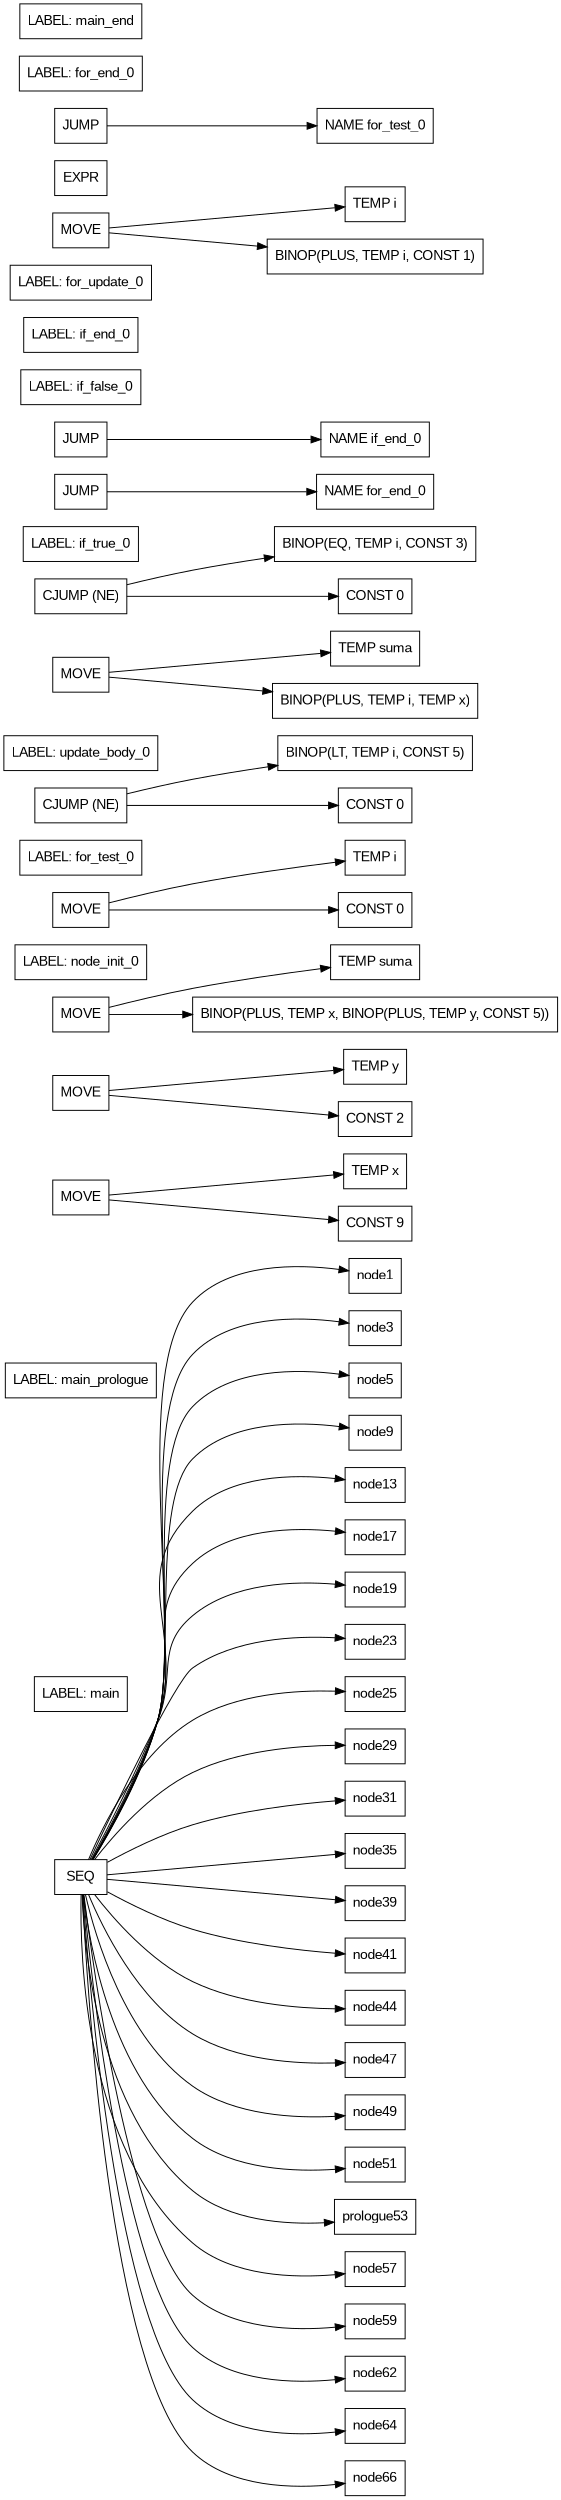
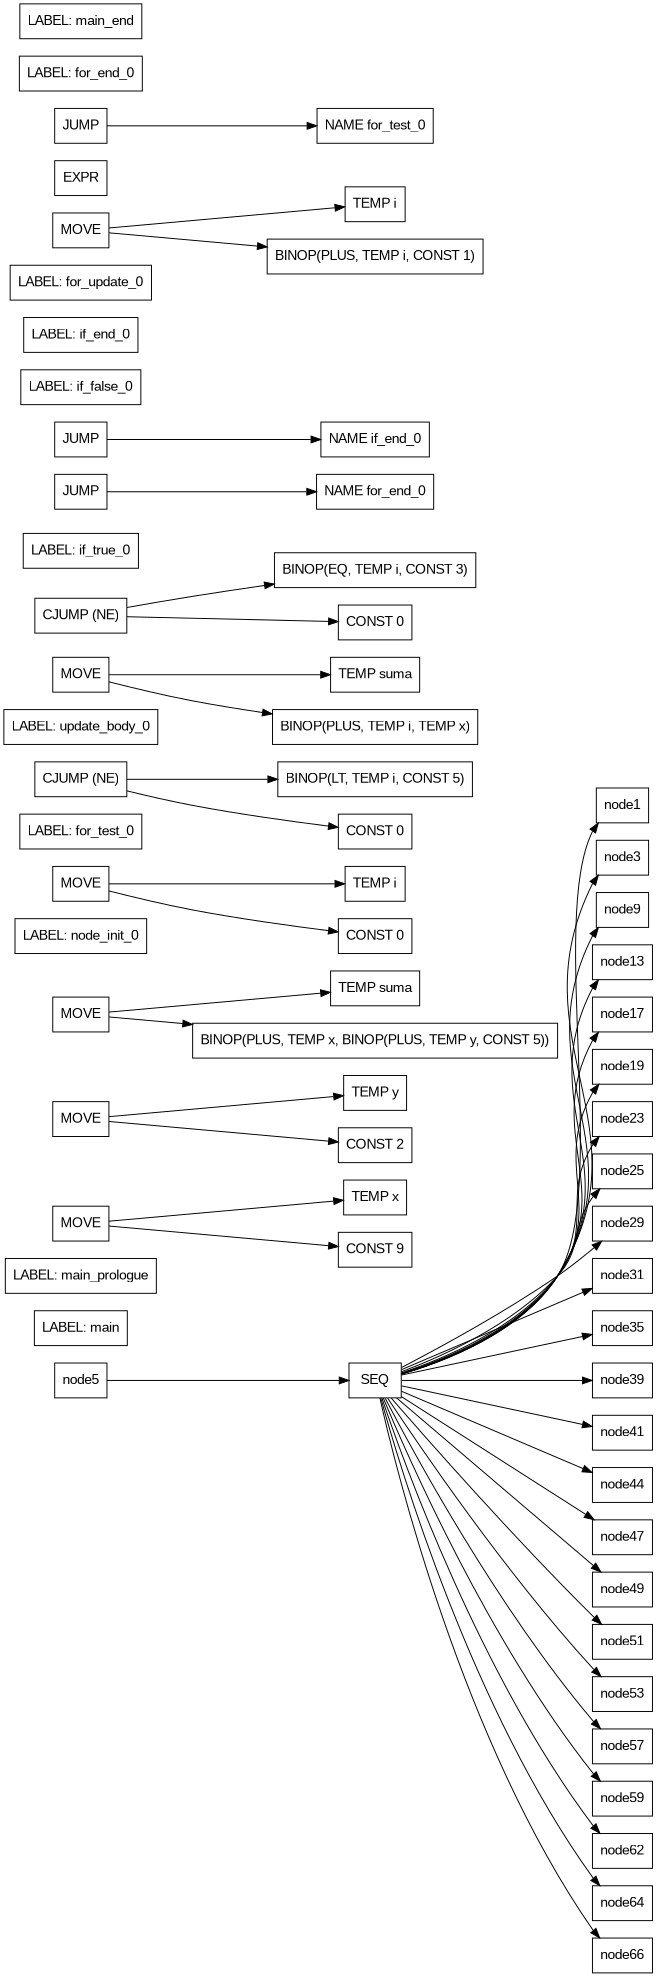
  digraph {
    rankdir=LR
    node [fontname=Arial shape=box]
    n1 [label=SEQ]
    node1
    node3
    node5
    node9
    node13
    node17
    node19
    node23
    node25
    node29
    node31
    node35
    node39
    node41
    node44
    node47
    node49
    node51
-   node53 [label=prologue53]
+   node53
    node57
    node59
    node62
    node64
    node66
    n26 [label="LABEL: main"]
    n27 [label="LABEL: main_prologue"]
    n28 [label=MOVE]
    n29 [label="TEMP x"]
    n30 [label="CONST 9"]
    n31 [label=MOVE]
    n32 [label="TEMP y"]
    n33 [label="CONST 2"]
    n34 [label=MOVE]
    n35 [label="TEMP suma"]
    n36 [label="BINOP(PLUS, TEMP x, BINOP(PLUS, TEMP y, CONST 5))"]
    n37 [label="LABEL: node_init_0"]
    n38 [label=MOVE]
    n39 [label="TEMP i"]
    n40 [label="CONST 0"]
    n41 [label="LABEL: for_test_0"]
    n42 [label="CJUMP (NE)"]
    n43 [label="BINOP(LT, TEMP i, CONST 5)"]
    n44 [label="CONST 0"]
    n45 [label="LABEL: update_body_0"]
    n46 [label=MOVE]
    n47 [label="TEMP suma"]
    n48 [label="BINOP(PLUS, TEMP i, TEMP x)"]
    n49 [label="CJUMP (NE)"]
    n50 [label="BINOP(EQ, TEMP i, CONST 3)"]
    n51 [label="CONST 0"]
    n52 [label="LABEL: if_true_0"]
    n53 [label=JUMP]
    n54 [label="NAME for_end_0"]
    n55 [label=JUMP]
    n56 [label="NAME if_end_0"]
    n57 [label="LABEL: if_false_0"]
    n58 [label="LABEL: if_end_0"]
    n59 [label="LABEL: for_update_0"]
    n60 [label=MOVE]
    n61 [label="TEMP i"]
    n62 [label="BINOP(PLUS, TEMP i, CONST 1)"]
    n63 [label=EXPR]
    n64 [label=JUMP]
    n65 [label="NAME for_test_0"]
    n66 [label="LABEL: for_end_0"]
    n67 [label="LABEL: main_end"]
    n1 -> node1
    n1 -> node3
-   n1 -> node5
+   node5 -> n1
    n1 -> node9
    n1 -> node13
    n1 -> node17
    n1 -> node19
    n1 -> node23
    n1 -> node25
    n1 -> node29
    n1 -> node31
    n1 -> node35
    n1 -> node39
    n1 -> node41
    n1 -> node44
    n1 -> node47
    n1 -> node49
    n1 -> node51
    n1 -> node53
    n1 -> node57
    n1 -> node59
    n1 -> node62
    n1 -> node64
    n1 -> node66
    n28 -> n29
    n28 -> n30
    n31 -> n32
    n31 -> n33
    n34 -> n35
    n34 -> n36
    n38 -> n39
    n38 -> n40
    n42 -> n43
    n42 -> n44
    n46 -> n47
    n46 -> n48
    n49 -> n50
    n49 -> n51
    n53 -> n54
    n55 -> n56
    n60 -> n61
    n60 -> n62
    n64 -> n65
  }
